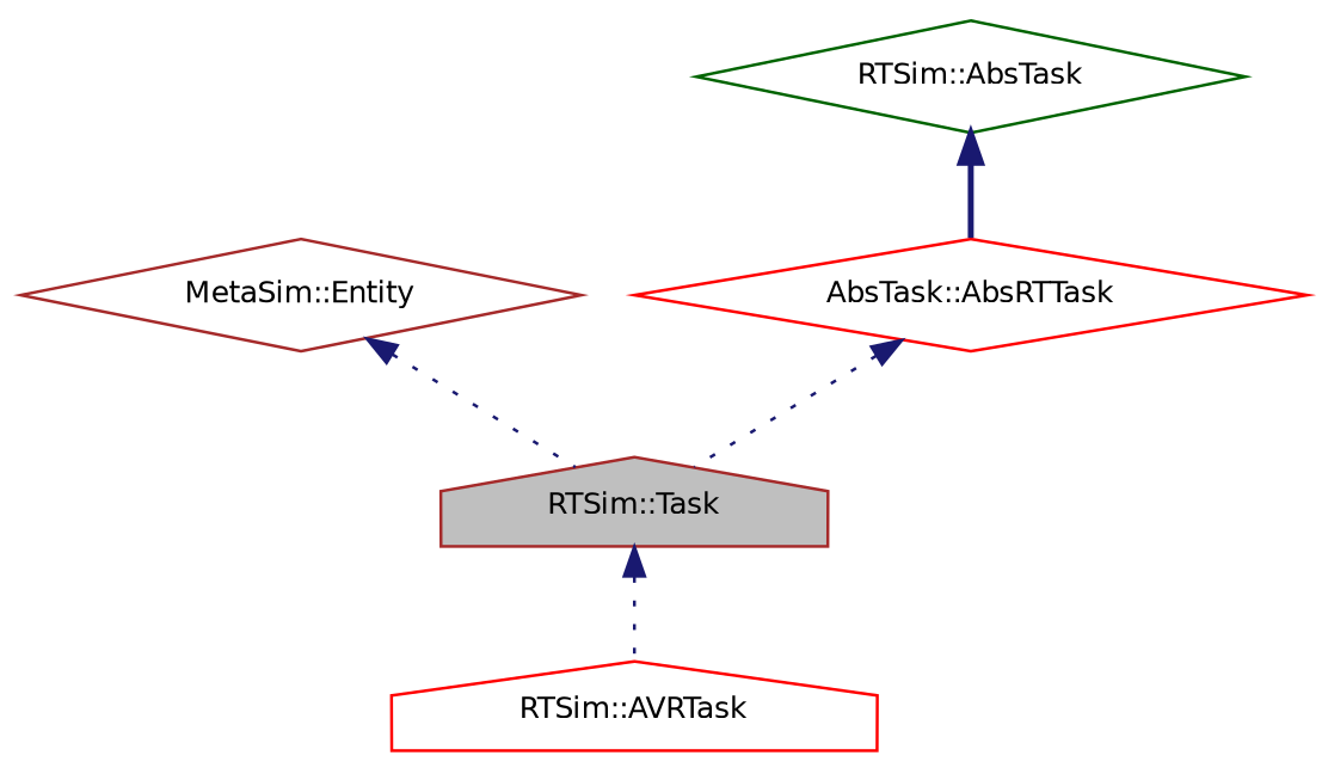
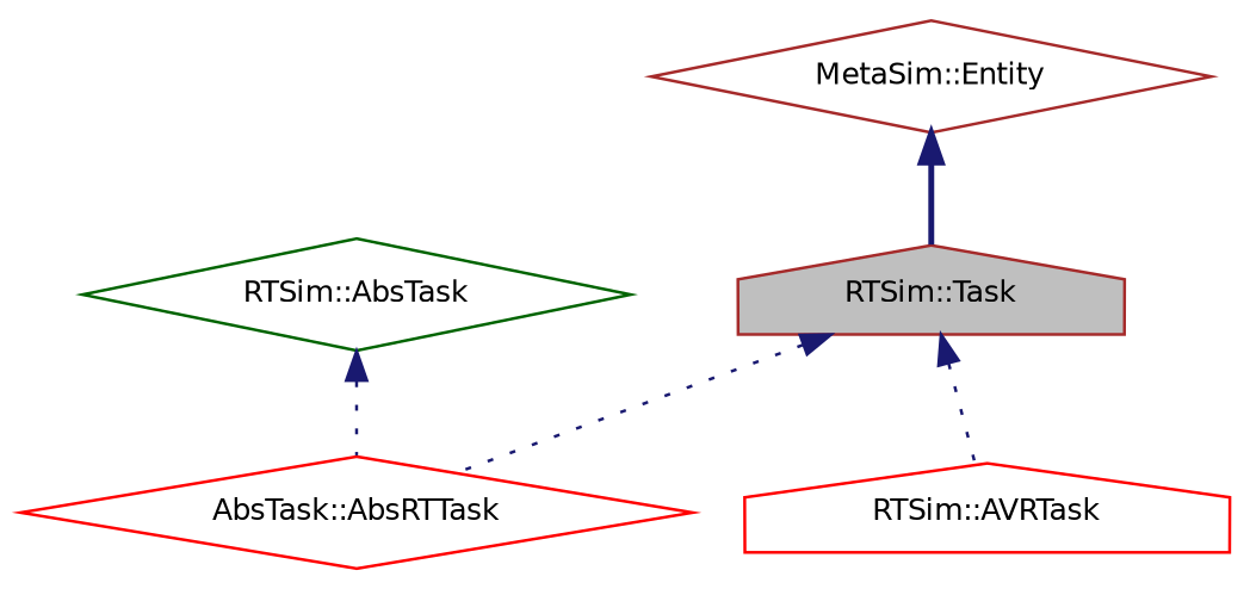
  digraph {
    node [color=brown fillcolor=white fontname=Helvetica fontsize=10 shape=diamond style=filled]
    edge [color=midnightblue dir=back fontname=Helvetica fontsize=10 labelfontname=Helvetica labelfontsize=10 style=dotted]
    n1 [fillcolor=grey75 fontcolor=black height=0.2 label="RTSim::Task" shape=house width=0.4]
    n2 [color=red height=0.2 label="RTSim::AVRTask" shape=house width=0.4]
    n3 [height=0.2 label="MetaSim::Entity" width=0.4]
    n4 [color=red height=0.2 label="AbsTask::AbsRTTask" width=0.4]
    n5 [color=darkgreen height=0.2 label="RTSim::AbsTask" width=0.4]
    n1 -> n2
-   n3 -> n1
-   n4 -> n1
-   n5 -> n4 [style=bold]
+   n3 -> n1 [style=bold]
+   n1 -> n4
+   n5 -> n4
  }
